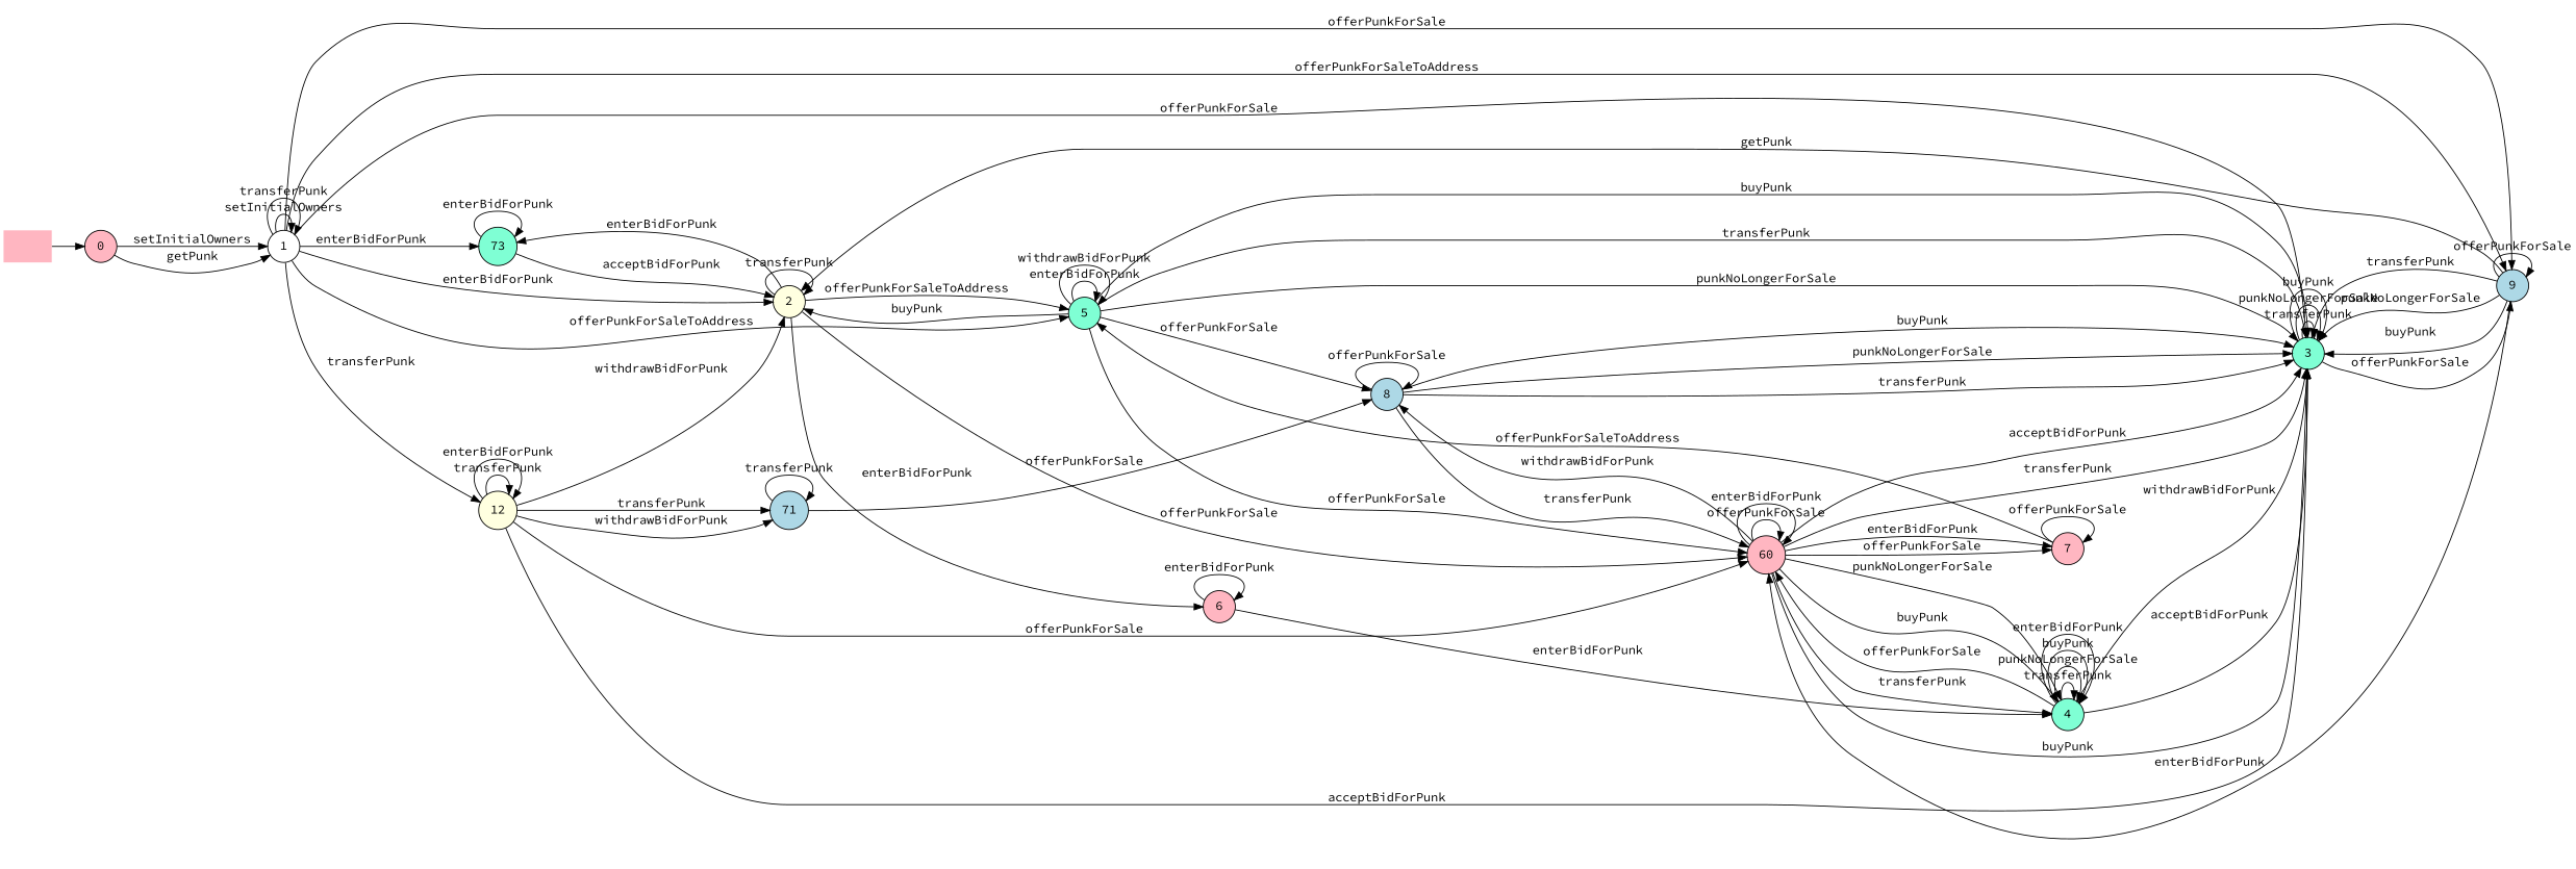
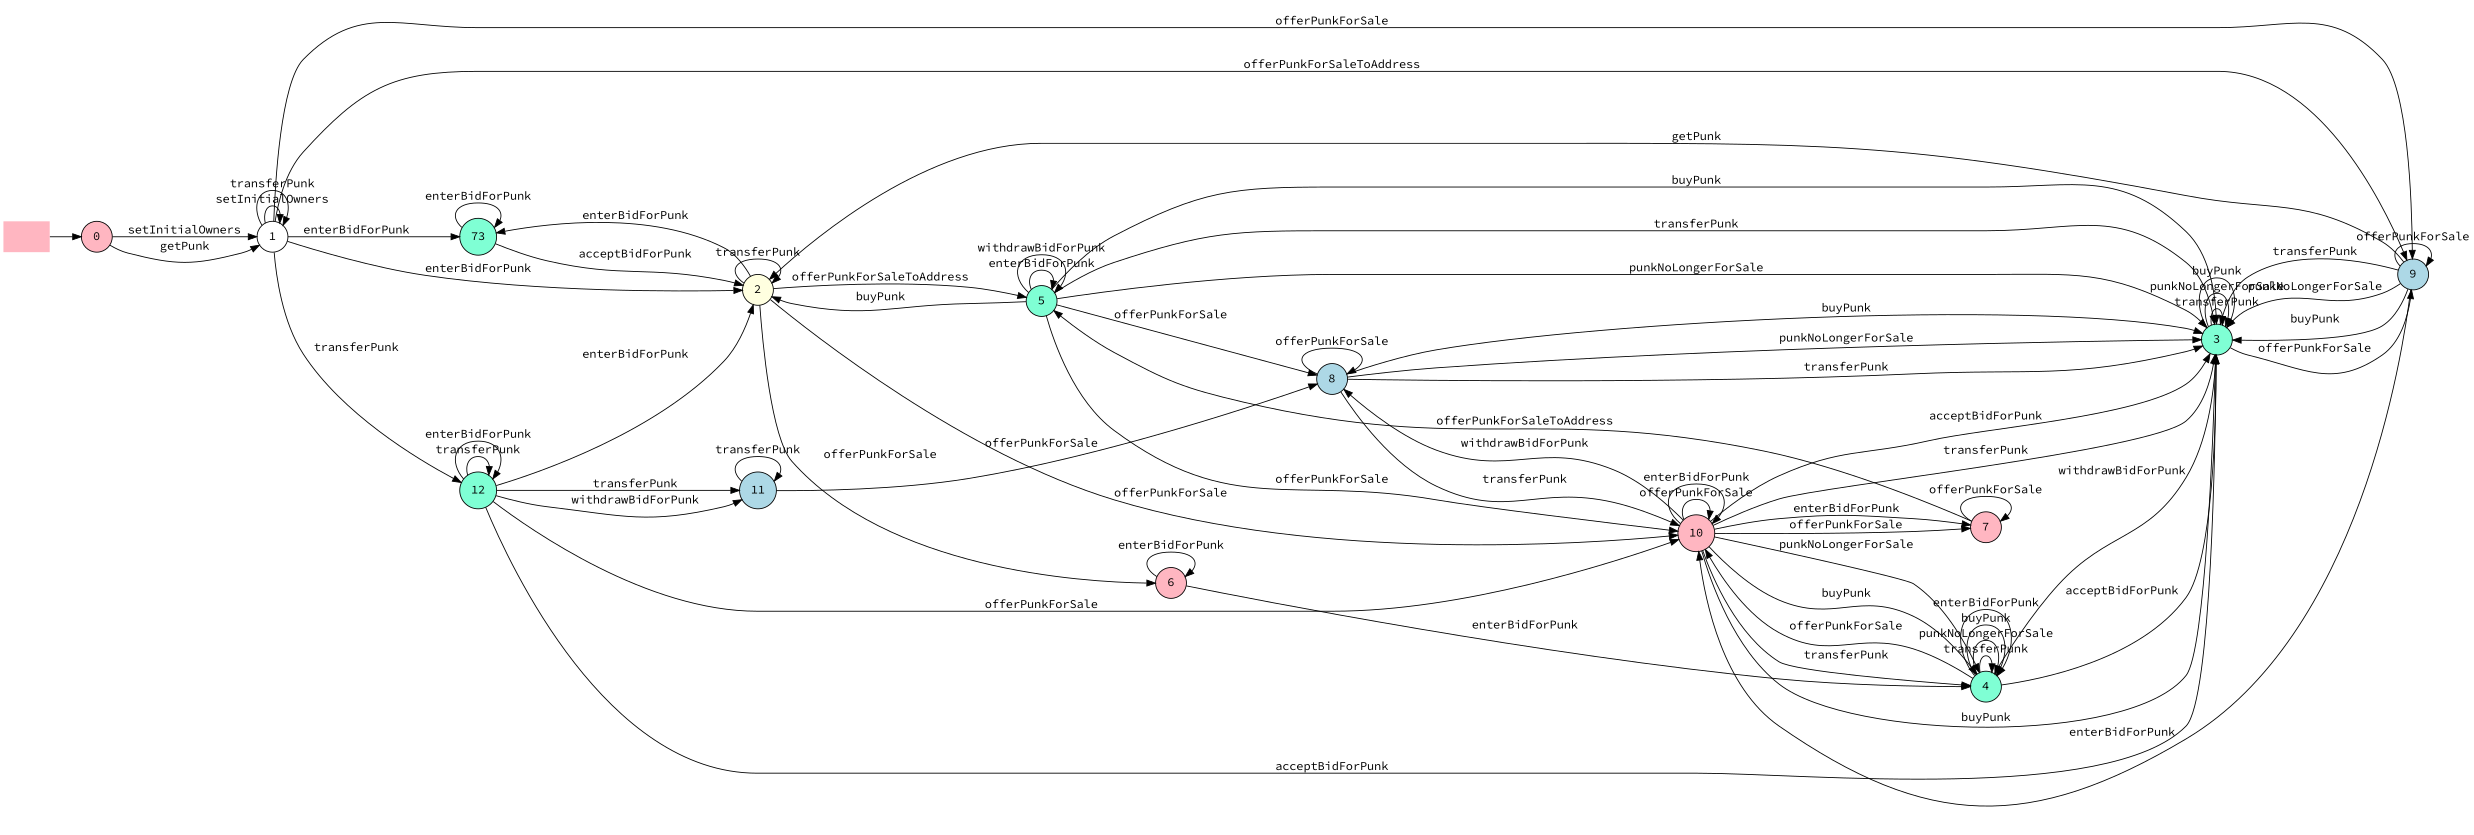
  digraph {
    fontname="Source Code Pro"
    rankdir=LR
    node [fillcolor=lightpink fontname="Source Code Pro" shape=circle style=filled]
    edge [fontname="Source Code Pro"]
    "" [shape=plaintext]
    n2 [label=0]
    n3 [fillcolor=white label=1]
    n4 [fillcolor=aquamarine label=73]
    n5 [fillcolor=lightyellow label=2]
-   n6 [label=60]
+   n6 [label=10]
    n7 [label=6]
    n8 [fillcolor=aquamarine label=5]
    n9 [fillcolor=aquamarine label=3]
    n10 [label=7]
    n11 [fillcolor=lightblue label=8]
    n12 [fillcolor=aquamarine label=4]
    n13 [fillcolor=lightblue label=9]
-   n14 [fillcolor=lightyellow label=12]
-   n15 [fillcolor=lightblue label=71]
+   n14 [fillcolor=aquamarine label=12]
+   n15 [fillcolor=lightblue label=11]
    "" -> n2
    n2 -> n3 [label=setInitialOwners]
    n2 -> n3 [label=getPunk]
    n3 -> n3 [label=setInitialOwners]
    n3 -> n3 [label=transferPunk]
    n3 -> n4 [label=enterBidForPunk]
    n3 -> n5 [label=enterBidForPunk]
-   n3 -> n8 [label=offerPunkForSaleToAddress]
-   n3 -> n9 [label=offerPunkForSale]
    n3 -> n13 [label=offerPunkForSale]
    n3 -> n13 [label=offerPunkForSaleToAddress]
    n3 -> n14 [label=transferPunk]
    n4 -> n4 [label=enterBidForPunk]
    n4 -> n5 [label=acceptBidForPunk]
    n5 -> n4 [label=enterBidForPunk]
    n5 -> n5 [label=transferPunk]
    n5 -> n6 [label=offerPunkForSale]
-   n5 -> n7 [label=enterBidForPunk]
+   n5 -> n7 [label=offerPunkForSale]
    n5 -> n8 [label=offerPunkForSaleToAddress]
    n6 -> n6 [label=offerPunkForSale]
    n6 -> n6 [label=enterBidForPunk]
    n6 -> n9 [label=transferPunk]
    n6 -> n9 [label=buyPunk]
    n6 -> n9 [label=acceptBidForPunk]
    n6 -> n10 [label=offerPunkForSale]
    n6 -> n10 [label=enterBidForPunk]
    n6 -> n11 [label=withdrawBidForPunk]
    n6 -> n12 [label=transferPunk]
    n6 -> n12 [label=punkNoLongerForSale]
    n6 -> n12 [label=buyPunk]
    n7 -> n7 [label=enterBidForPunk]
    n7 -> n12 [label=enterBidForPunk]
    n8 -> n5 [label=buyPunk]
    n8 -> n6 [label=offerPunkForSale]
    n8 -> n8 [label=enterBidForPunk]
    n8 -> n8 [label=withdrawBidForPunk]
    n8 -> n9 [label=transferPunk]
    n8 -> n9 [label=punkNoLongerForSale]
    n8 -> n9 [label=buyPunk]
    n8 -> n11 [label=offerPunkForSale]
    n9 -> n9 [label=transferPunk]
    n9 -> n9 [label=punkNoLongerForSale]
    n9 -> n9 [label=buyPunk]
    n9 -> n13 [label=offerPunkForSale]
    n10 -> n8 [label=offerPunkForSaleToAddress]
    n10 -> n10 [label=offerPunkForSale]
    n11 -> n6 [label=transferPunk]
    n11 -> n9 [label=transferPunk]
    n11 -> n9 [label=punkNoLongerForSale]
    n11 -> n9 [label=buyPunk]
    n11 -> n11 [label=offerPunkForSale]
    n12 -> n6 [label=offerPunkForSale]
    n12 -> n9 [label=acceptBidForPunk]
    n12 -> n9 [label=withdrawBidForPunk]
    n12 -> n12 [label=transferPunk]
    n12 -> n12 [label=punkNoLongerForSale]
    n12 -> n12 [label=buyPunk]
    n12 -> n12 [label=enterBidForPunk]
    n13 -> n5 [label=getPunk]
    n13 -> n6 [label=enterBidForPunk]
    n13 -> n9 [label=transferPunk]
    n13 -> n9 [label=punkNoLongerForSale]
    n13 -> n9 [label=buyPunk]
    n13 -> n13 [label=offerPunkForSale]
-   n14 -> n5 [label=withdrawBidForPunk]
+   n14 -> n5 [label=enterBidForPunk]
    n14 -> n6 [label=offerPunkForSale]
    n14 -> n9 [label=acceptBidForPunk]
    n14 -> n14 [label=transferPunk]
    n14 -> n14 [label=enterBidForPunk]
    n14 -> n15 [label=transferPunk]
    n14 -> n15 [label=withdrawBidForPunk]
    n15 -> n11 [label=offerPunkForSale]
    n15 -> n15 [label=transferPunk]
  }
